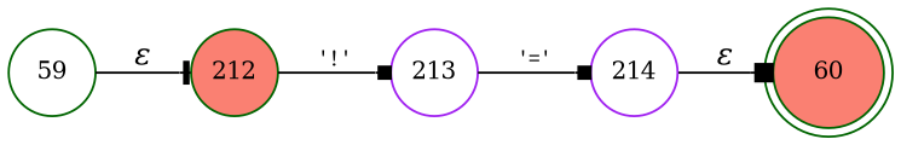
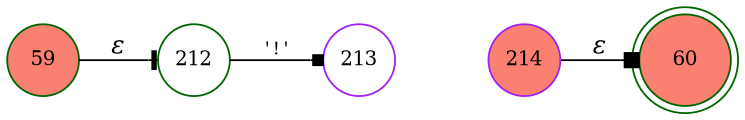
  digraph {
    rankdir=LR
    node [color=darkgreen fillcolor=salmon fixedsize=true fontsize=11 shape=circle style=filled peripheries=1]
    edge [arrowhead=box fontname=Courier]
    n1 [label=60 shape=doublecircle width=.6 peripheries=""]
-   n2 [label=212 width=.55]
+   n2 [fillcolor=white label=212 width=.55]
    n3 [color=purple fillcolor=white label=213 width=.55]
-   n4 [color=purple fillcolor=white label=214 width=.55]
-   n5 [fillcolor=white label=59 width=.55]
+   n4 [color=purple label=214 width=.55]
+   n5 [label=59 width=.55]
    n2 -> n3 [arrowsize=.7 fontsize=11 label="'!'"]
-   n3 -> n4 [arrowsize=.7 fontsize=11 label="'='"]
    n4 -> n1 [fontname="Times-Italic" label="&epsilon;"]
    n5 -> n2 [arrowhead=tee fontname="Times-Italic" label="&epsilon;"]
  }
